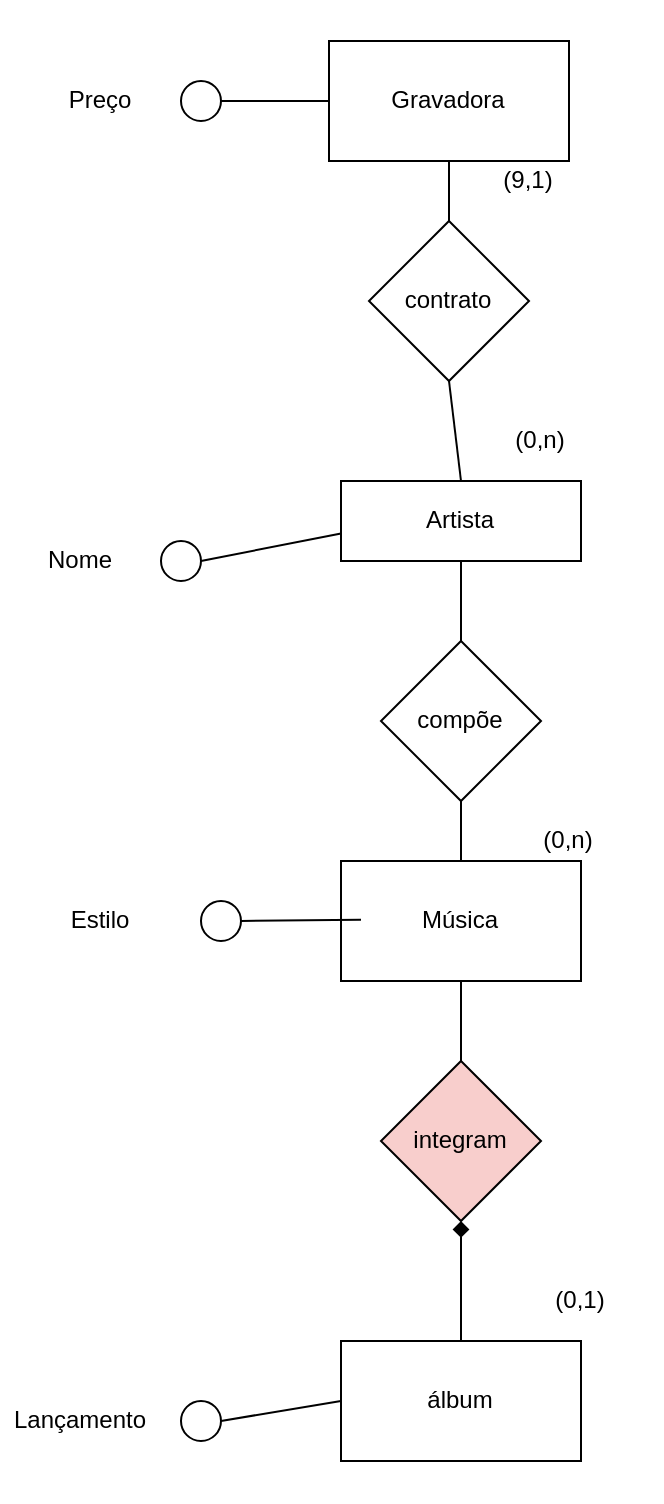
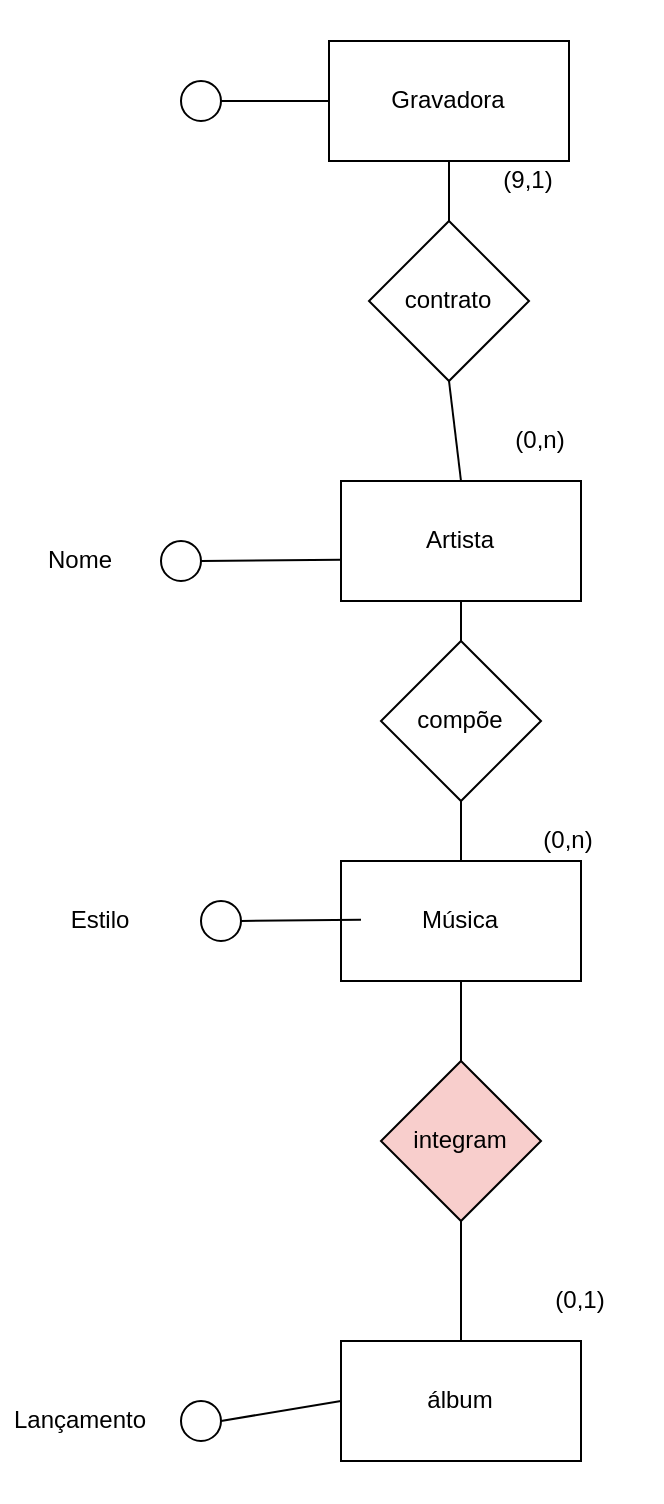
  <mxCell id="0" />
  <mxCell id="1" parent="0" />
  <mxCell id="2" value="Música" style="rounded=0;whiteSpace=wrap;html=1;" vertex="1" parent="1"><mxGeometry x="170" y="430" width="120" height="60" as="geometry" /></mxCell>
  <mxCell id="3" value="contrato" style="rhombus;whiteSpace=wrap;html=1;" vertex="1" parent="1"><mxGeometry x="184" y="110" width="80" height="80" as="geometry" /></mxCell>
  <mxCell id="4" value="álbum" style="rounded=0;whiteSpace=wrap;html=1;" vertex="1" parent="1"><mxGeometry x="170" y="670" width="120" height="60" as="geometry" /></mxCell>
- <mxCell id="5" value="Artista" style="rounded=0;whiteSpace=wrap;html=1;" vertex="1" parent="1"><mxGeometry x="170" y="240" width="120" height="40" as="geometry" /></mxCell>
+ <mxCell id="5" value="Artista" style="rounded=0;whiteSpace=wrap;html=1;" vertex="1" parent="1"><mxGeometry x="170" y="240" width="120" height="60" as="geometry" /></mxCell>
  <mxCell id="6" value="Gravadora" style="rounded=0;whiteSpace=wrap;html=1;" vertex="1" parent="1"><mxGeometry x="164" y="20" width="120" height="60" as="geometry" /></mxCell>
  <mxCell id="7" value="compõe" style="rhombus;whiteSpace=wrap;html=1;" vertex="1" parent="1"><mxGeometry x="190" y="320" width="80" height="80" as="geometry" /></mxCell>
  <mxCell id="8" value="integram" style="rhombus;whiteSpace=wrap;html=1;fillColor=#f8cecc;" vertex="1" parent="1"><mxGeometry x="190" y="530" width="80" height="80" as="geometry" /></mxCell>
  <mxCell id="9" value="" style="endArrow=none;html=1;entryX=0.5;entryY=1;entryDx=0;entryDy=0;exitX=0.5;exitY=0;exitDx=0;exitDy=0;" edge="1" parent="1" source="3" target="6"><mxGeometry width="50" height="50" relative="1" as="geometry"><mxPoint x="10" y="350" as="sourcePoint" /><mxPoint x="60" y="300" as="targetPoint" /></mxGeometry></mxCell>
  <mxCell id="10" value="" style="endArrow=none;html=1;entryX=0.5;entryY=1;entryDx=0;entryDy=0;exitX=0.5;exitY=0;exitDx=0;exitDy=0;" edge="1" parent="1" source="5" target="3"><mxGeometry width="50" height="50" relative="1" as="geometry"><mxPoint x="50" y="350" as="sourcePoint" /><mxPoint x="100" y="300" as="targetPoint" /></mxGeometry></mxCell>
  <mxCell id="11" value="" style="endArrow=none;html=1;entryX=0.5;entryY=1;entryDx=0;entryDy=0;exitX=0.5;exitY=0;exitDx=0;exitDy=0;" edge="1" parent="1" source="7" target="5"><mxGeometry width="50" height="50" relative="1" as="geometry"><mxPoint x="50" y="350" as="sourcePoint" /><mxPoint x="100" y="300" as="targetPoint" /></mxGeometry></mxCell>
  <mxCell id="12" value="" style="endArrow=none;html=1;entryX=0.5;entryY=1;entryDx=0;entryDy=0;exitX=0.5;exitY=0;exitDx=0;exitDy=0;" edge="1" parent="1" source="2" target="7"><mxGeometry width="50" height="50" relative="1" as="geometry"><mxPoint x="60" y="360" as="sourcePoint" /><mxPoint x="110" y="310" as="targetPoint" /></mxGeometry></mxCell>
  <mxCell id="13" value="" style="endArrow=none;html=1;entryX=0.5;entryY=1;entryDx=0;entryDy=0;exitX=0.5;exitY=0;exitDx=0;exitDy=0;" edge="1" parent="1" source="8" target="2"><mxGeometry width="50" height="50" relative="1" as="geometry"><mxPoint x="70" y="370" as="sourcePoint" /><mxPoint x="120" y="320" as="targetPoint" /></mxGeometry></mxCell>
- <mxCell id="14" value="" style="endArrow=diamond;html=1;entryX=0.5;entryY=1;entryDx=0;entryDy=0;exitX=0.5;exitY=0;exitDx=0;exitDy=0;" edge="1" parent="1" source="4" target="8"><mxGeometry width="50" height="50" relative="1" as="geometry"><mxPoint x="80" y="380" as="sourcePoint" /><mxPoint x="130" y="330" as="targetPoint" /></mxGeometry></mxCell>
+ <mxCell id="14" value="" style="endArrow=none;html=1;entryX=0.5;entryY=1;entryDx=0;entryDy=0;exitX=0.5;exitY=0;exitDx=0;exitDy=0;" edge="1" parent="1" source="4" target="8"><mxGeometry width="50" height="50" relative="1" as="geometry"><mxPoint x="80" y="380" as="sourcePoint" /><mxPoint x="130" y="330" as="targetPoint" /></mxGeometry></mxCell>
  <mxCell id="15" value="(9,1)" style="text;html=1;strokeColor=none;fillColor=none;align=center;verticalAlign=middle;whiteSpace=wrap;rounded=0;" vertex="1" parent="1"><mxGeometry x="244" y="80" width="40" height="20" as="geometry" /></mxCell>
  <mxCell id="16" value="(0,n)" style="text;html=1;strokeColor=none;fillColor=none;align=center;verticalAlign=middle;whiteSpace=wrap;rounded=0;" vertex="1" parent="1"><mxGeometry x="250" y="210" width="40" height="20" as="geometry" /></mxCell>
  <mxCell id="17" value="(0,n)" style="text;html=1;strokeColor=none;fillColor=none;align=center;verticalAlign=middle;whiteSpace=wrap;rounded=0;" vertex="1" parent="1"><mxGeometry x="264" y="410" width="40" height="20" as="geometry" /></mxCell>
  <mxCell id="18" value="(0,1)" style="text;html=1;strokeColor=none;fillColor=none;align=center;verticalAlign=middle;whiteSpace=wrap;rounded=0;" vertex="1" parent="1"><mxGeometry x="270" y="640" width="40" height="20" as="geometry" /></mxCell>
  <mxCell id="19" value="" style="ellipse;whiteSpace=wrap;html=1;aspect=fixed;" vertex="1" parent="1"><mxGeometry x="90" y="700" width="20" height="20" as="geometry" /></mxCell>
  <mxCell id="20" value="" style="ellipse;whiteSpace=wrap;html=1;aspect=fixed;" vertex="1" parent="1"><mxGeometry x="100" y="450" width="20" height="20" as="geometry" /></mxCell>
  <mxCell id="21" value="" style="ellipse;whiteSpace=wrap;html=1;aspect=fixed;" vertex="1" parent="1"><mxGeometry x="80" y="270" width="20" height="20" as="geometry" /></mxCell>
  <mxCell id="22" value="" style="ellipse;whiteSpace=wrap;html=1;aspect=fixed;" vertex="1" parent="1"><mxGeometry x="90" y="40" width="20" height="20" as="geometry" /></mxCell>
  <mxCell id="23" value="" style="endArrow=none;html=1;exitX=1;exitY=0.5;exitDx=0;exitDy=0;entryX=0;entryY=0.5;entryDx=0;entryDy=0;" edge="1" parent="1" source="22" target="6"><mxGeometry width="50" height="50" relative="1" as="geometry"><mxPoint x="80" y="270" as="sourcePoint" /><mxPoint x="130" y="220" as="targetPoint" /></mxGeometry></mxCell>
  <mxCell id="24" value="" style="endArrow=none;html=1;exitX=1;exitY=0.5;exitDx=0;exitDy=0;entryX=0;entryY=0.656;entryDx=0;entryDy=0;entryPerimeter=0;" edge="1" parent="1" source="21" target="5"><mxGeometry width="50" height="50" relative="1" as="geometry"><mxPoint x="110" y="279.33" as="sourcePoint" /><mxPoint x="164" y="279.33" as="targetPoint" /></mxGeometry></mxCell>
  <mxCell id="25" value="" style="endArrow=none;html=1;entryX=0;entryY=0.656;entryDx=0;entryDy=0;entryPerimeter=0;exitX=1;exitY=0.5;exitDx=0;exitDy=0;" edge="1" parent="1" source="20"><mxGeometry width="50" height="50" relative="1" as="geometry"><mxPoint x="130" y="459" as="sourcePoint" /><mxPoint x="180" y="459.33" as="targetPoint" /></mxGeometry></mxCell>
  <mxCell id="26" value="" style="endArrow=none;html=1;exitX=1;exitY=0.5;exitDx=0;exitDy=0;entryX=0;entryY=0.5;entryDx=0;entryDy=0;" edge="1" parent="1" target="4"><mxGeometry width="50" height="50" relative="1" as="geometry"><mxPoint x="110" y="709.97" as="sourcePoint" /><mxPoint x="180" y="709.33" as="targetPoint" /></mxGeometry></mxCell>
- <mxCell id="27" value="Preço" style="text;html=1;strokeColor=none;fillColor=none;align=center;verticalAlign=middle;whiteSpace=wrap;rounded=0;" vertex="1" parent="1"><mxGeometry x="30" y="40" width="40" height="20" as="geometry" /></mxCell>
  <mxCell id="28" value="Nome" style="text;html=1;strokeColor=none;fillColor=none;align=center;verticalAlign=middle;whiteSpace=wrap;rounded=0;" vertex="1" parent="1"><mxGeometry x="20" y="270" width="40" height="20" as="geometry" /></mxCell>
  <mxCell id="29" value="Estilo" style="text;html=1;strokeColor=none;fillColor=none;align=center;verticalAlign=middle;whiteSpace=wrap;rounded=0;" vertex="1" parent="1"><mxGeometry x="30" y="450" width="40" height="20" as="geometry" /></mxCell>
  <mxCell id="30" value="Lançamento" style="text;html=1;strokeColor=none;fillColor=none;align=center;verticalAlign=middle;whiteSpace=wrap;rounded=0;" vertex="1" parent="1"><mxGeometry x="20" y="700" width="40" height="20" as="geometry" /></mxCell>
